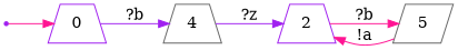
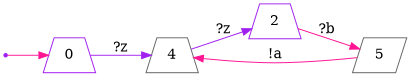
  digraph {
    rankdir=LR
    node [color=purple shape=trapezium]
    edge [color=deeppink]
    ENTRY [shape=point]
    0
    n3 [color=gray40 label=4]
    2
    n5 [color=gray40 label=5 shape=parallelogram]
    ENTRY -> 0
-   0 -> n3 [color=purple label="?b"]
+   0 -> n3 [color=purple label="?z"]
    n3 -> 2 [color=purple label="?z"]
    2 -> n5 [label="?b"]
-   n5 -> 2 [label="!a"]
+   n5 -> n3 [label="!a"]
  }
